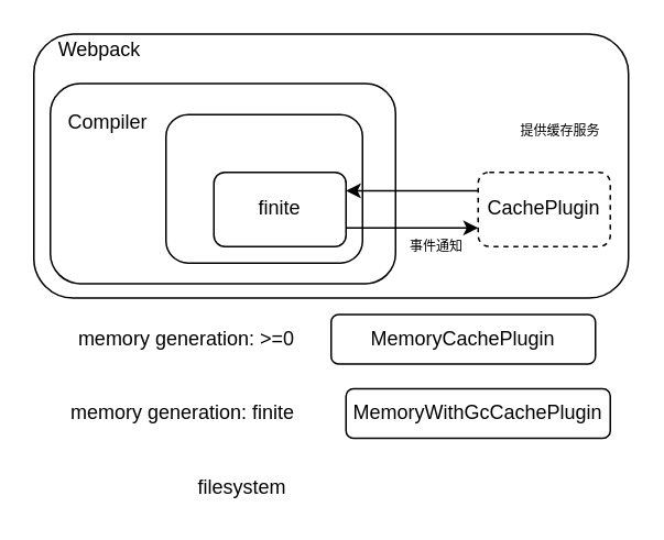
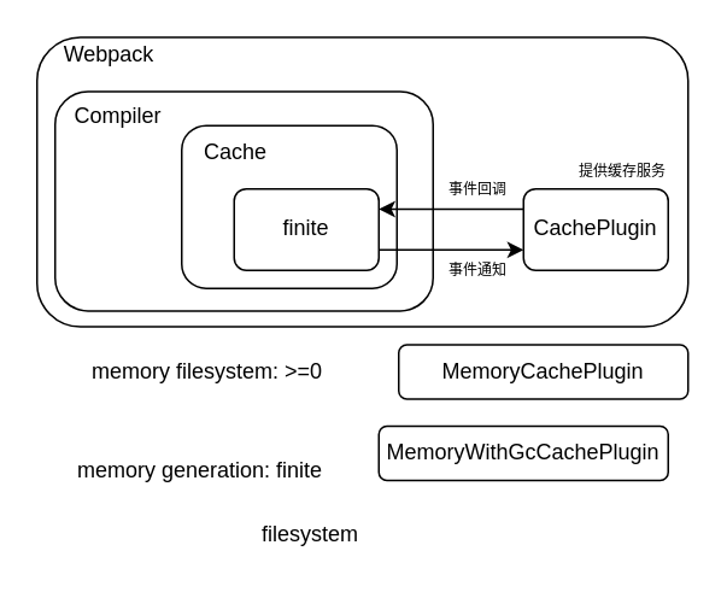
  <mxCell id="0" />
  <mxCell id="1" parent="0" />
  <mxCell id="2" value="" style="rounded=1;whiteSpace=wrap;html=1;" parent="1" vertex="1"><mxGeometry x="20" y="20" width="360" height="160" as="geometry" /></mxCell>
  <mxCell id="3" value="" style="rounded=1;whiteSpace=wrap;html=1;" parent="1" vertex="1"><mxGeometry x="30" y="50" width="209" height="121.25" as="geometry" /></mxCell>
- <mxCell id="4" value="Compiler" style="text;html=1;strokeColor=none;fillColor=none;align=center;verticalAlign=middle;whiteSpace=wrap;rounded=0;" parent="1" vertex="1"><mxGeometry x="45" y="63.75" width="40" height="20" as="geometry" /></mxCell>
+ <mxCell id="4" value="Compiler" style="text;html=1;strokeColor=none;fillColor=none;align=center;verticalAlign=middle;whiteSpace=wrap;rounded=0;" parent="1" vertex="1"><mxGeometry x="45" y="53.75" width="40" height="20" as="geometry" /></mxCell>
  <mxCell id="5" value="" style="rounded=1;whiteSpace=wrap;html=1;" parent="1" vertex="1"><mxGeometry x="100" y="68.75" width="119" height="90" as="geometry" /></mxCell>
+ <mxCell id="6" value="Cache" style="text;html=1;strokeColor=none;fillColor=none;align=center;verticalAlign=middle;whiteSpace=wrap;rounded=0;" parent="1" vertex="1"><mxGeometry x="110" y="73.75" width="40" height="20" as="geometry" /></mxCell>
  <mxCell id="7" value="finite" style="rounded=1;whiteSpace=wrap;html=1;" parent="1" vertex="1"><mxGeometry x="129" y="103.75" width="80" height="45" as="geometry" /></mxCell>
  <mxCell id="8" value="Webpack" style="text;html=1;strokeColor=none;fillColor=none;align=center;verticalAlign=middle;whiteSpace=wrap;rounded=0;" parent="1" vertex="1"><mxGeometry x="40" y="20" width="40" height="20" as="geometry" /></mxCell>
- <mxCell id="9" value="CachePlugin" style="rounded=1;whiteSpace=wrap;html=1;dashed=1;" parent="1" vertex="1"><mxGeometry x="289" y="103.75" width="80" height="45" as="geometry" /></mxCell>
+ <mxCell id="9" value="CachePlugin" style="rounded=1;whiteSpace=wrap;html=1;" parent="1" vertex="1"><mxGeometry x="289" y="103.75" width="80" height="45" as="geometry" /></mxCell>
  <mxCell id="10" value="" style="endArrow=classic;html=1;entryX=0;entryY=0.75;entryDx=0;entryDy=0;exitX=1;exitY=0.75;exitDx=0;exitDy=0;" parent="1" source="7" target="9" edge="1"><mxGeometry width="50" height="50" relative="1" as="geometry"><mxPoint x="179" y="281.25" as="sourcePoint" /><mxPoint x="229" y="231.25" as="targetPoint" /></mxGeometry></mxCell>
  <mxCell id="11" value="" style="endArrow=classic;html=1;entryX=1;entryY=0.25;entryDx=0;entryDy=0;exitX=0;exitY=0.25;exitDx=0;exitDy=0;" parent="1" source="9" target="7" edge="1"><mxGeometry width="50" height="50" relative="1" as="geometry"><mxPoint x="269" y="211.25" as="sourcePoint" /><mxPoint x="319" y="161.25" as="targetPoint" /></mxGeometry></mxCell>
  <mxCell id="12" value="事件通知" style="text;html=1;strokeColor=none;fillColor=none;align=center;verticalAlign=middle;whiteSpace=wrap;rounded=0;fontSize=8;" parent="1" vertex="1"><mxGeometry x="239" y="138.75" width="50" height="20" as="geometry" /></mxCell>
- <mxCell id="14" value="提供缓存服务" style="text;html=1;strokeColor=none;fillColor=none;align=center;verticalAlign=middle;whiteSpace=wrap;rounded=0;fontSize=8;" parent="1" vertex="1"><mxGeometry x="314" y="68.75" width="50" height="20" as="geometry" /></mxCell>
- <mxCell id="15" value="MemoryCachePlugin" style="rounded=1;whiteSpace=wrap;html=1;" parent="1" vertex="1"><mxGeometry x="200" y="190" width="160" height="30" as="geometry" /></mxCell>
+ <mxCell id="13" value="事件回调" style="text;html=1;strokeColor=none;fillColor=none;align=center;verticalAlign=middle;whiteSpace=wrap;rounded=0;fontSize=8;" parent="1" vertex="1"><mxGeometry x="239" y="93.75" width="50" height="20" as="geometry" /></mxCell>
+ <mxCell id="14" value="提供缓存服务" style="text;html=1;strokeColor=none;fillColor=none;align=center;verticalAlign=middle;whiteSpace=wrap;rounded=0;fontSize=8;" parent="1" vertex="1"><mxGeometry x="319" y="83.75" width="50" height="20" as="geometry" /></mxCell>
+ <mxCell id="15" value="MemoryCachePlugin" style="rounded=1;whiteSpace=wrap;html=1;" parent="1" vertex="1"><mxGeometry x="220" y="190" width="160" height="30" as="geometry" /></mxCell>
  <mxCell id="16" value="MemoryWithGcCachePlugin" style="rounded=1;whiteSpace=wrap;html=1;" parent="1" vertex="1"><mxGeometry x="209" y="235" width="160" height="30" as="geometry" /></mxCell>
- <mxCell id="17" value="memory generation: &amp;gt;=0" style="text;html=1;strokeColor=none;fillColor=none;align=right;verticalAlign=middle;whiteSpace=wrap;rounded=0;labelBackgroundColor=#FFFFFF;fontColor=#000000;" parent="1" vertex="1"><mxGeometry x="40" y="195" width="140" height="20" as="geometry" /></mxCell>
- <mxCell id="18" value="filesystem" style="text;html=1;strokeColor=none;fillColor=none;align=right;verticalAlign=middle;whiteSpace=wrap;rounded=0;fontColor=#000000;labelBackgroundColor=#ffffff;" parent="1" vertex="1"><mxGeometry x="45" y="285" width="130" height="20" as="geometry" /></mxCell>
- <mxCell id="19" value="memory generation: finite" style="text;html=1;strokeColor=none;fillColor=none;align=right;verticalAlign=middle;whiteSpace=wrap;rounded=0;fontColor=#000000;labelBackgroundColor=#FFFFFF;" parent="1" vertex="1"><mxGeometry x="40" y="240" width="140" height="20" as="geometry" /></mxCell>
+ <mxCell id="17" value="memory filesystem: &amp;gt;=0" style="text;html=1;strokeColor=none;fillColor=none;align=right;verticalAlign=middle;whiteSpace=wrap;rounded=0;labelBackgroundColor=#FFFFFF;fontColor=#000000;" parent="1" vertex="1"><mxGeometry x="40" y="195" width="140" height="20" as="geometry" /></mxCell>
+ <mxCell id="18" value="filesystem" style="text;html=1;strokeColor=none;fillColor=none;align=right;verticalAlign=middle;whiteSpace=wrap;rounded=0;fontColor=#000000;labelBackgroundColor=#ffffff;" parent="1" vertex="1"><mxGeometry x="70" y="285" width="130" height="20" as="geometry" /></mxCell>
+ <mxCell id="19" value="memory generation: finite" style="text;html=1;strokeColor=none;fillColor=none;align=right;verticalAlign=middle;whiteSpace=wrap;rounded=0;fontColor=#000000;labelBackgroundColor=#FFFFFF;" parent="1" vertex="1"><mxGeometry x="40" y="250" width="140" height="20" as="geometry" /></mxCell>
